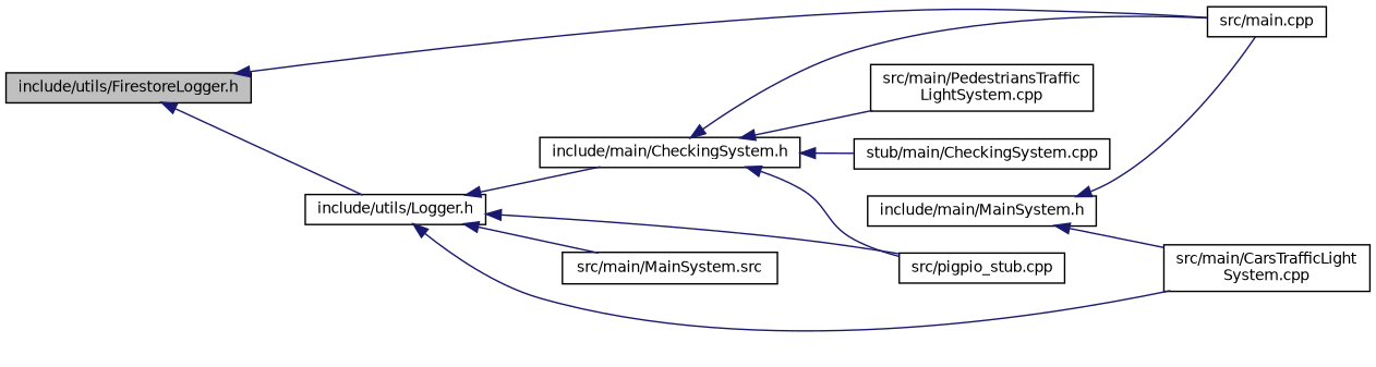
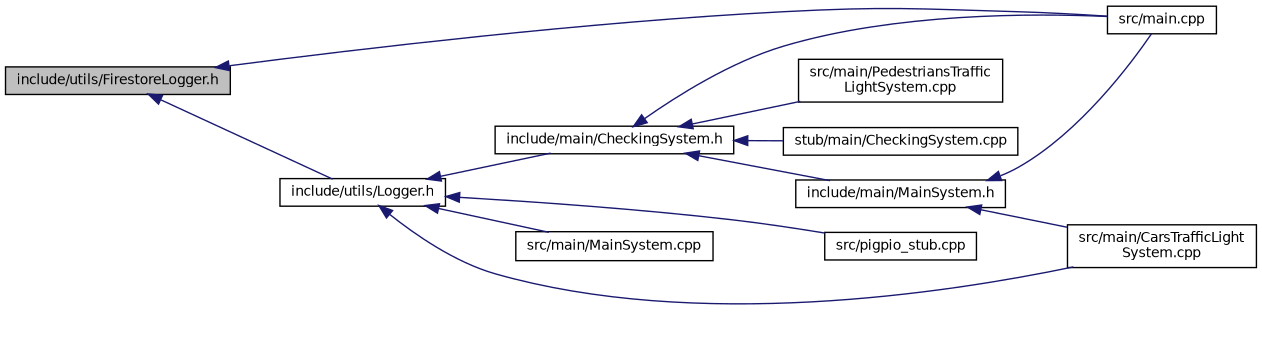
  digraph {
    fontname="DejaVu Sans"
    rankdir=LR
    node [color=black fillcolor=white fontname="DejaVu Sans" fontsize=10 shape=record style=filled]
    edge [color=midnightblue dir=back fontname="DejaVu Sans" fontsize=10 labelfontname=Helvetica labelfontsize=10 style=solid]
    n1 [fillcolor=grey75 fontcolor=black height=0.2 label="include/utils/FirestoreLogger.h" width=0.4]
    n2 [height=0.2 label="src/main.cpp" width=0.4]
    n3 [height=0.2 label="include/utils/Logger.h" width=0.4]
    n4 [height=0.2 label="src/main/CarsTrafficLight\lSystem.cpp" width=0.4]
-   n5 [height=0.2 label="src/main/MainSystem.src" width=0.4]
+   n5 [height=0.2 label="src/main/MainSystem.cpp" width=0.4]
    n6 [height=0.2 label="src/pigpio_stub.cpp" width=0.4]
    n7 [height=0.2 label="include/main/CheckingSystem.h" width=0.4]
    n8 [height=0.2 label="src/main/PedestriansTraffic\lLightSystem.cpp" width=0.4]
    n9 [height=0.2 label="stub/main/CheckingSystem.cpp" width=0.4]
    n10 [height=0.2 label="include/main/MainSystem.h" width=0.4]
    n1 -> n2
    n1 -> n3
    n3 -> n4
    n3 -> n5
    n3 -> n6
    n3 -> n7
    n7 -> n2
    n7 -> n8
    n7 -> n9
-   n7 -> n6
+   n7 -> n10
    n10 -> n2
    n10 -> n4
  }
